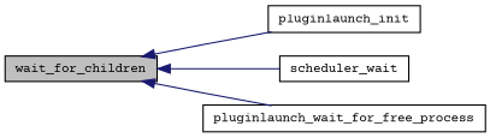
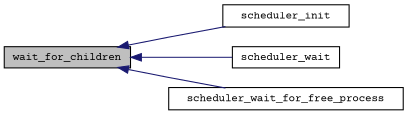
  digraph {
    fontname="Courier Prime"
    rankdir=LR
    node [color=black fontname="Courier Prime" fontsize=10 shape=record]
    edge [color=midnightblue dir=back fontname="Courier Prime" fontsize=10 labelfontname=FreeSans labelfontsize=10 style=solid]
    n1 [fillcolor=grey75 fontcolor=black height=0.2 label=wait_for_children style=filled width=0.4]
-   n2 [height=0.2 label=pluginlaunch_init width=0.4]
+   n2 [height=0.2 label=scheduler_init width=0.4]
    n3 [height=0.2 label=scheduler_wait width=0.4]
-   n4 [height=0.2 label=pluginlaunch_wait_for_free_process width=0.4]
+   n4 [height=0.2 label=scheduler_wait_for_free_process width=0.4]
    n1 -> n2
    n1 -> n3
    n1 -> n4
  }
